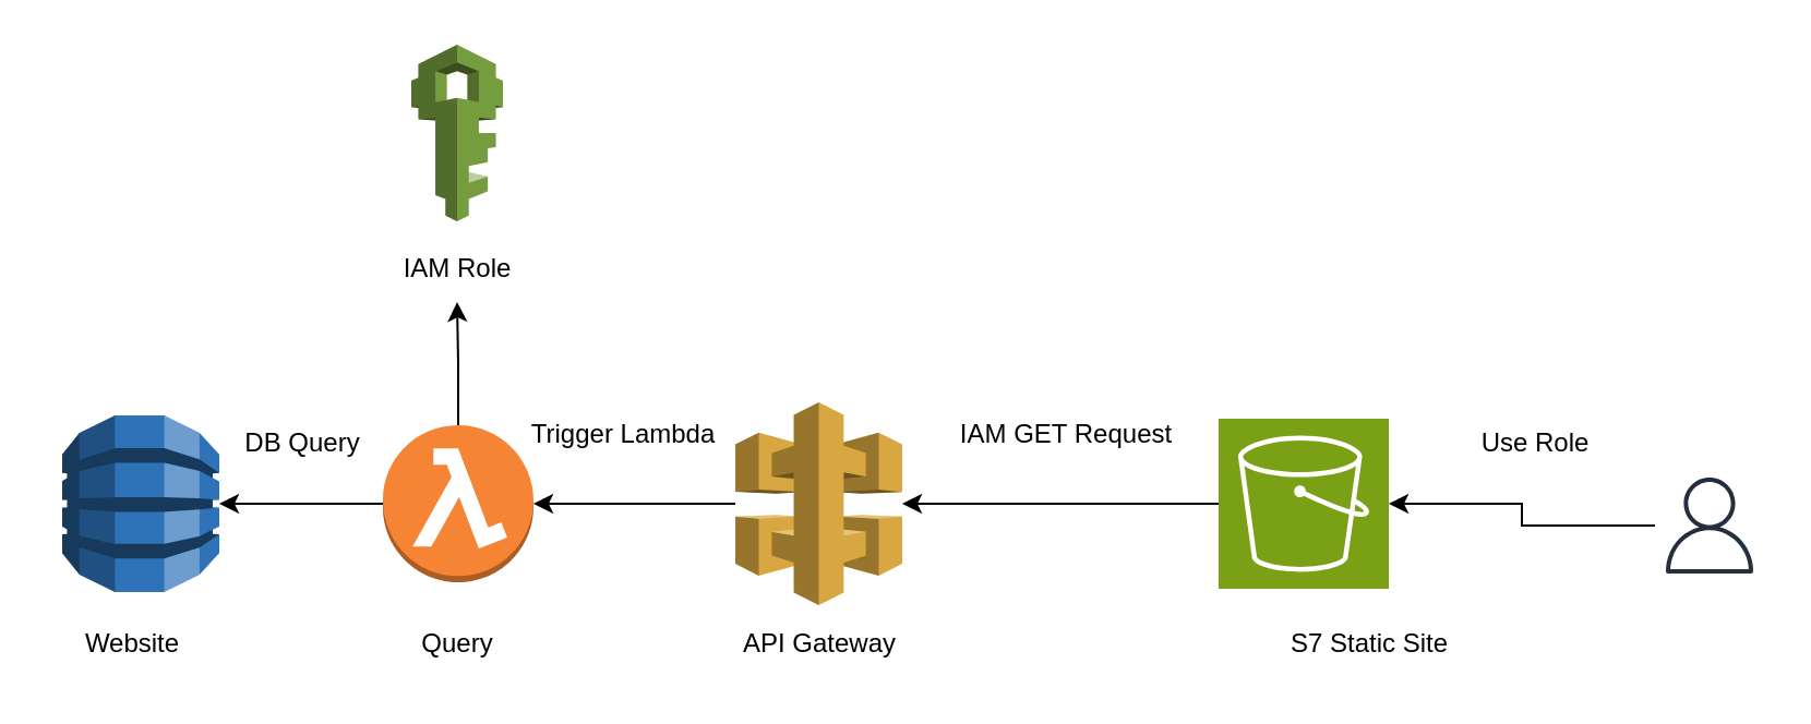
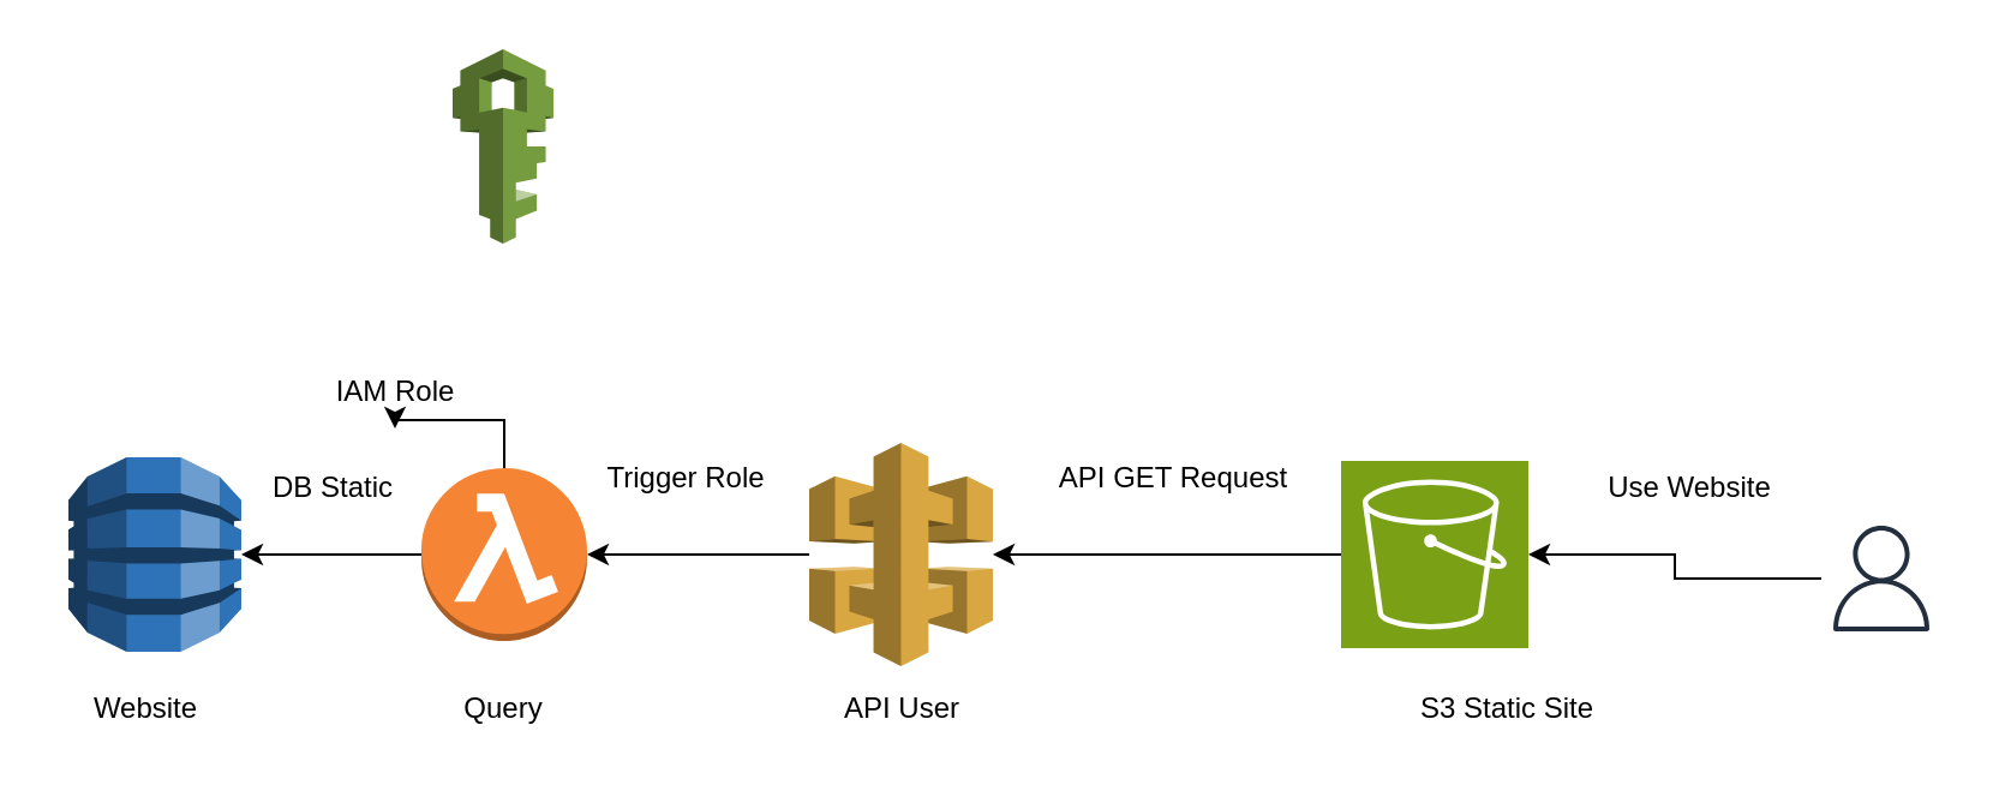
  <mxCell id="0" />
  <mxCell id="1" parent="0" />
  <mxCell id="2" value="" style="edgeStyle=orthogonalEdgeStyle;rounded=0;orthogonalLoop=1;jettySize=auto;html=1;" edge="1" parent="1" source="3" target="6"><mxGeometry relative="1" as="geometry" /></mxCell>
  <mxCell id="3" value="" style="outlineConnect=0;dashed=0;verticalLabelPosition=bottom;verticalAlign=top;align=center;html=1;shape=mxgraph.aws3.api_gateway;fillColor=#D9A741;gradientColor=none;" vertex="1" parent="1"><mxGeometry x="336.5" y="184" width="76.5" height="93" as="geometry" /></mxCell>
  <mxCell id="4" value="" style="edgeStyle=orthogonalEdgeStyle;rounded=0;orthogonalLoop=1;jettySize=auto;html=1;" edge="1" parent="1" source="6" target="12"><mxGeometry relative="1" as="geometry" /></mxCell>
  <mxCell id="5" value="" style="edgeStyle=orthogonalEdgeStyle;rounded=0;orthogonalLoop=1;jettySize=auto;html=1;" edge="1" parent="1" source="6" target="7"><mxGeometry relative="1" as="geometry" /></mxCell>
  <mxCell id="6" value="" style="outlineConnect=0;dashed=0;verticalLabelPosition=bottom;verticalAlign=top;align=center;html=1;shape=mxgraph.aws3.lambda_function;fillColor=#F58534;gradientColor=none;" vertex="1" parent="1"><mxGeometry x="175" y="194.5" width="69" height="72" as="geometry" /></mxCell>
  <mxCell id="7" value="" style="outlineConnect=0;dashed=0;verticalLabelPosition=bottom;verticalAlign=top;align=center;html=1;shape=mxgraph.aws3.dynamo_db;fillColor=#2E73B8;gradientColor=none;" vertex="1" parent="1"><mxGeometry x="28" y="190" width="72" height="81" as="geometry" /></mxCell>
  <mxCell id="8" value="" style="outlineConnect=0;dashed=0;verticalLabelPosition=bottom;verticalAlign=top;align=center;html=1;shape=mxgraph.aws3.iam;fillColor=#759C3E;gradientColor=none;" vertex="1" parent="1"><mxGeometry x="188" y="20" width="42" height="81" as="geometry" /></mxCell>
  <mxCell id="9" value="Website" style="text;html=1;align=center;verticalAlign=middle;resizable=0;points=[];autosize=1;strokeColor=none;fillColor=none;" vertex="1" parent="1"><mxGeometry x="20" y="280" width="80" height="30" as="geometry" /></mxCell>
  <mxCell id="10" value="Query" style="text;html=1;align=center;verticalAlign=middle;resizable=0;points=[];autosize=1;strokeColor=none;fillColor=none;" vertex="1" parent="1"><mxGeometry x="174" y="280" width="70" height="30" as="geometry" /></mxCell>
- <mxCell id="11" value="API Gateway" style="text;html=1;align=center;verticalAlign=middle;resizable=0;points=[];autosize=1;strokeColor=none;fillColor=none;" vertex="1" parent="1"><mxGeometry x="329.75" y="280" width="90" height="30" as="geometry" /></mxCell>
- <mxCell id="12" value="IAM Role" style="text;html=1;align=center;verticalAlign=middle;resizable=0;points=[];autosize=1;strokeColor=none;fillColor=none;" vertex="1" parent="1"><mxGeometry x="174" y="108" width="70" height="30" as="geometry" /></mxCell>
- <mxCell id="13" value="DB Query" style="text;html=1;align=center;verticalAlign=middle;resizable=0;points=[];autosize=1;strokeColor=none;fillColor=none;" vertex="1" parent="1"><mxGeometry x="98" y="188" width="80" height="30" as="geometry" /></mxCell>
- <mxCell id="14" value="Trigger Lambda" style="text;html=1;align=center;verticalAlign=middle;resizable=0;points=[];autosize=1;strokeColor=none;fillColor=none;" vertex="1" parent="1"><mxGeometry x="230" y="184" width="110" height="30" as="geometry" /></mxCell>
- <mxCell id="15" value="IAM GET Request" style="text;html=1;align=center;verticalAlign=middle;resizable=0;points=[];autosize=1;strokeColor=none;fillColor=none;" vertex="1" parent="1"><mxGeometry x="428" y="184" width="120" height="30" as="geometry" /></mxCell>
+ <mxCell id="11" value="API User" style="text;html=1;align=center;verticalAlign=middle;resizable=0;points=[];autosize=1;strokeColor=none;fillColor=none;" vertex="1" parent="1"><mxGeometry x="329.75" y="280" width="90" height="30" as="geometry" /></mxCell>
+ <mxCell id="12" value="IAM Role" style="text;html=1;align=center;verticalAlign=middle;resizable=0;points=[];autosize=1;strokeColor=none;fillColor=none;" vertex="1" parent="1"><mxGeometry x="129" y="148" width="70" height="30" as="geometry" /></mxCell>
+ <mxCell id="13" value="DB Static" style="text;html=1;align=center;verticalAlign=middle;resizable=0;points=[];autosize=1;strokeColor=none;fillColor=none;" vertex="1" parent="1"><mxGeometry x="98" y="188" width="80" height="30" as="geometry" /></mxCell>
+ <mxCell id="14" value="Trigger Role" style="text;html=1;align=center;verticalAlign=middle;resizable=0;points=[];autosize=1;strokeColor=none;fillColor=none;" vertex="1" parent="1"><mxGeometry x="230" y="184" width="110" height="30" as="geometry" /></mxCell>
+ <mxCell id="15" value="API GET Request" style="text;html=1;align=center;verticalAlign=middle;resizable=0;points=[];autosize=1;strokeColor=none;fillColor=none;" vertex="1" parent="1"><mxGeometry x="428" y="184" width="120" height="30" as="geometry" /></mxCell>
  <mxCell id="16" value="" style="edgeStyle=orthogonalEdgeStyle;rounded=0;orthogonalLoop=1;jettySize=auto;html=1;" edge="1" parent="1" source="17" target="19"><mxGeometry relative="1" as="geometry" /></mxCell>
  <mxCell id="17" value="&lt;font color=&quot;#ffffff&quot;&gt;User&lt;/font&gt;" style="sketch=0;outlineConnect=0;fontColor=#232F3E;gradientColor=none;strokeColor=#232F3E;fillColor=#ffffff;dashed=0;verticalLabelPosition=bottom;verticalAlign=top;align=center;html=1;fontSize=12;fontStyle=0;aspect=fixed;shape=mxgraph.aws4.resourceIcon;resIcon=mxgraph.aws4.user;" vertex="1" parent="1"><mxGeometry x="758" y="200.5" width="50" height="80" as="geometry" /></mxCell>
  <mxCell id="18" value="" style="edgeStyle=orthogonalEdgeStyle;rounded=0;orthogonalLoop=1;jettySize=auto;html=1;" edge="1" parent="1" source="19" target="3"><mxGeometry relative="1" as="geometry"><mxPoint x="428" y="230" as="targetPoint" /><Array as="points" /></mxGeometry></mxCell>
  <mxCell id="19" value="" style="sketch=0;points=[[0,0,0],[0.25,0,0],[0.5,0,0],[0.75,0,0],[1,0,0],[0,1,0],[0.25,1,0],[0.5,1,0],[0.75,1,0],[1,1,0],[0,0.25,0],[0,0.5,0],[0,0.75,0],[1,0.25,0],[1,0.5,0],[1,0.75,0]];outlineConnect=0;fontColor=#232F3E;fillColor=#7AA116;strokeColor=#ffffff;dashed=0;verticalLabelPosition=bottom;verticalAlign=top;align=center;html=1;fontSize=12;fontStyle=0;aspect=fixed;shape=mxgraph.aws4.resourceIcon;resIcon=mxgraph.aws4.s3;" vertex="1" parent="1"><mxGeometry x="558" y="191.5" width="78" height="78" as="geometry" /></mxCell>
- <mxCell id="20" value="S7 Static Site" style="text;html=1;align=center;verticalAlign=middle;resizable=0;points=[];autosize=1;strokeColor=none;fillColor=none;" vertex="1" parent="1"><mxGeometry x="577" y="280" width="100" height="30" as="geometry" /></mxCell>
- <mxCell id="21" value="Use Role" style="text;html=1;align=center;verticalAlign=middle;resizable=0;points=[];autosize=1;strokeColor=none;fillColor=none;" vertex="1" parent="1"><mxGeometry x="658" y="188" width="90" height="30" as="geometry" /></mxCell>
+ <mxCell id="20" value="S3 Static Site" style="text;html=1;align=center;verticalAlign=middle;resizable=0;points=[];autosize=1;strokeColor=none;fillColor=none;" vertex="1" parent="1"><mxGeometry x="577" y="280" width="100" height="30" as="geometry" /></mxCell>
+ <mxCell id="21" value="Use Website" style="text;html=1;align=center;verticalAlign=middle;resizable=0;points=[];autosize=1;strokeColor=none;fillColor=none;" vertex="1" parent="1"><mxGeometry x="658" y="188" width="90" height="30" as="geometry" /></mxCell>
